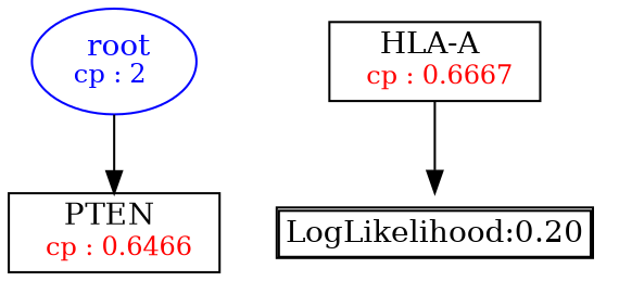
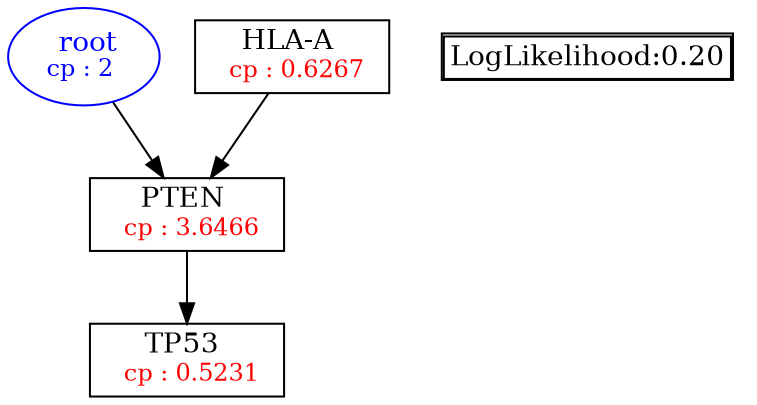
  digraph {
    fontsize=10
    node [shape=box]
    n1 [color=Blue label=<<font color='Blue'> root</font><br/><font color='Blue' POINT-SIZE='12'>cp : 2 </font>> shape=oval]
-   n2 [label=<PTEN <br/> <font color='Red' POINT-SIZE='12'> cp : 0.6466 </font>>]
-   n3 [label=<HLA-A <br/> <font color='Red' POINT-SIZE='12'> cp : 0.6667 </font>>]
+   n2 [label=<PTEN <br/> <font color='Red' POINT-SIZE='12'> cp : 3.6466 </font>>]
+   n3 [label=<HLA-A <br/> <font color='Red' POINT-SIZE='12'> cp : 0.6267 </font>>]
+   n4 [label=<TP53 <br/> <font color='Red' POINT-SIZE='12'> cp : 0.5231 </font>>]
    n5 [label=<<TABLE BORDER="1" CELLBORDER="1" CELLSPACING="0" >     <TR><TD ALIGN="LEFT">LogLikelihood:0.20</TD></TR>     </TABLE>> shape=plaintext]
    n1 -> n2
-   n3 -> n5
+   n2 -> n4
+   n3 -> n2
  }
